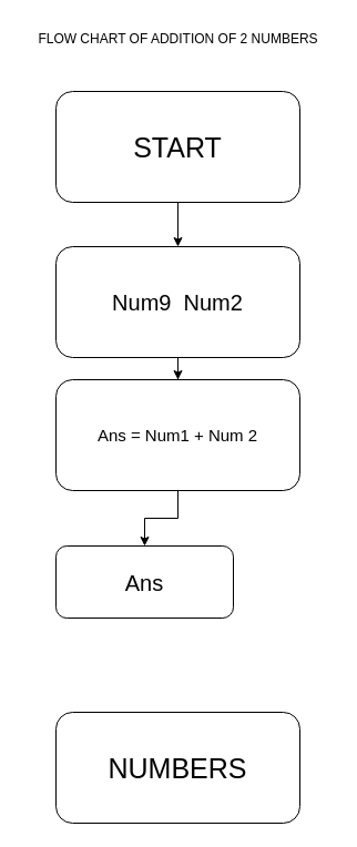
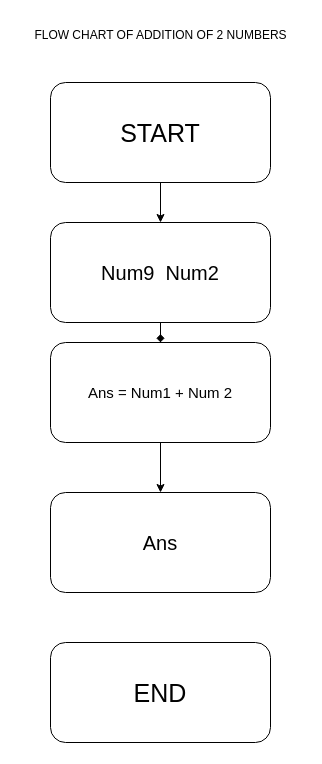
  <mxCell id="0" />
  <mxCell id="1" parent="0" />
  <mxCell id="2" style="edgeStyle=orthogonalEdgeStyle;rounded=0;orthogonalLoop=1;jettySize=auto;html=1;entryX=0.5;entryY=0;entryDx=0;entryDy=0;" edge="1" parent="1" source="3" target="6"><mxGeometry relative="1" as="geometry" /></mxCell>
  <mxCell id="3" value="&lt;font style=&quot;font-size: 25px;&quot;&gt;START&lt;/font&gt;" style="rounded=1;whiteSpace=wrap;html=1;" vertex="1" parent="1"><mxGeometry x="50" y="82" width="220" height="100" as="geometry" /></mxCell>
- <mxCell id="4" value="&lt;font style=&quot;font-size: 25px;&quot;&gt;NUMBERS&lt;/font&gt;" style="rounded=1;whiteSpace=wrap;html=1;" vertex="1" parent="1"><mxGeometry x="50" y="642" width="220" height="100" as="geometry" /></mxCell>
- <mxCell id="5" style="edgeStyle=orthogonalEdgeStyle;rounded=0;orthogonalLoop=1;jettySize=auto;html=1;entryX=0.5;entryY=0;entryDx=0;entryDy=0;" edge="1" parent="1" source="6" target="8"><mxGeometry relative="1" as="geometry" /></mxCell>
+ <mxCell id="4" value="&lt;font style=&quot;font-size: 25px;&quot;&gt;END&lt;/font&gt;" style="rounded=1;whiteSpace=wrap;html=1;" vertex="1" parent="1"><mxGeometry x="50" y="642" width="220" height="100" as="geometry" /></mxCell>
+ <mxCell id="5" style="edgeStyle=orthogonalEdgeStyle;rounded=0;orthogonalLoop=1;jettySize=auto;html=1;entryX=0.5;entryY=0;entryDx=0;entryDy=0;endArrow=diamond;" edge="1" parent="1" source="6" target="8"><mxGeometry relative="1" as="geometry" /></mxCell>
  <mxCell id="6" value="&lt;font style=&quot;font-size: 20px;&quot;&gt;Num9&amp;nbsp; Num2&lt;/font&gt;" style="rounded=1;whiteSpace=wrap;html=1;" vertex="1" parent="1"><mxGeometry x="50" y="222" width="220" height="100" as="geometry" /></mxCell>
  <mxCell id="7" style="edgeStyle=orthogonalEdgeStyle;rounded=0;orthogonalLoop=1;jettySize=auto;html=1;entryX=0.5;entryY=0;entryDx=0;entryDy=0;" edge="1" parent="1" source="8" target="9"><mxGeometry relative="1" as="geometry" /></mxCell>
  <mxCell id="8" value="&lt;font style=&quot;font-size: 15px;&quot;&gt;Ans = Num1 + Num 2&lt;/font&gt;" style="rounded=1;whiteSpace=wrap;html=1;" vertex="1" parent="1"><mxGeometry x="50" y="342" width="220" height="100" as="geometry" /></mxCell>
- <mxCell id="9" value="&lt;font style=&quot;font-size: 20px;&quot;&gt;Ans&lt;/font&gt;" style="rounded=1;whiteSpace=wrap;html=1;" vertex="1" parent="1"><mxGeometry x="50" y="492" width="160" height="65" as="geometry" /></mxCell>
+ <mxCell id="9" value="&lt;font style=&quot;font-size: 20px;&quot;&gt;Ans&lt;/font&gt;" style="rounded=1;whiteSpace=wrap;html=1;" vertex="1" parent="1"><mxGeometry x="50" y="492" width="220" height="100" as="geometry" /></mxCell>
  <mxCell id="10" value="FLOW CHART OF ADDITION OF 2 NUMBERS" style="text;html=1;align=center;verticalAlign=middle;resizable=0;points=[];autosize=1;strokeColor=none;fillColor=none;" vertex="1" parent="1"><mxGeometry x="20" y="20" width="280" height="30" as="geometry" /></mxCell>
